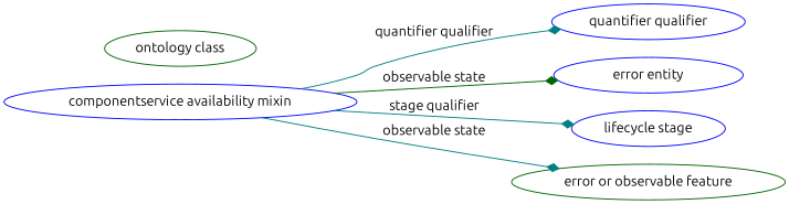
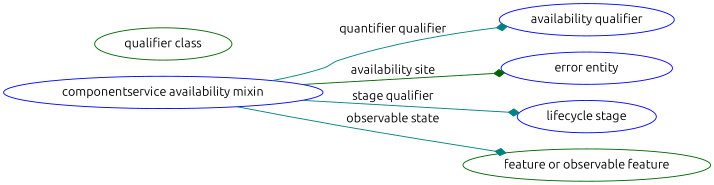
  digraph {
    fontname=Ubuntu
    rankdir=LR
    node [color=blue fontname=Ubuntu]
    edge [arrowhead=diamond color=teal fontname=Ubuntu style=solid]
    n1 [height=0.5 label="componentservice availability mixin" width=4.9468]
-   "quantifier qualifier" [height=0.5 width=2.7081]
+   "quantifier qualifier" [height=0.5 width=2.7081 label="availability qualifier"]
    n3 [height=0.5 label="error entity" width=2.6539]
    n4 [height=0.5 label="lifecycle stage" width=2.1484]
-   n5 [color=darkgreen height=0.5 label="error or observable feature" width=3.8274]
-   n6 [color=darkgreen height=0.5 label="ontology class" width=2.1304]
+   n5 [color=darkgreen height=0.5 label="feature or observable feature" width=3.8274]
+   n6 [color=darkgreen height=0.5 label="qualifier class" width=2.1304]
    n1 -> "quantifier qualifier" [label="quantifier qualifier"]
-   n1 -> n3 [color=darkgreen label="observable state"]
+   n1 -> n3 [color=darkgreen label="availability site"]
    n1 -> n4 [label="stage qualifier"]
    n1 -> n5 [label="observable state"]
  }
